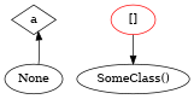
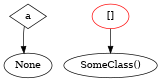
  digraph {
    a [shape=diamond]
    None
    n3 [color=red label="[]"]
    n4 [label="SomeClass()"]
-   None -> a
+   a -> None
    n3 -> n4
  }
